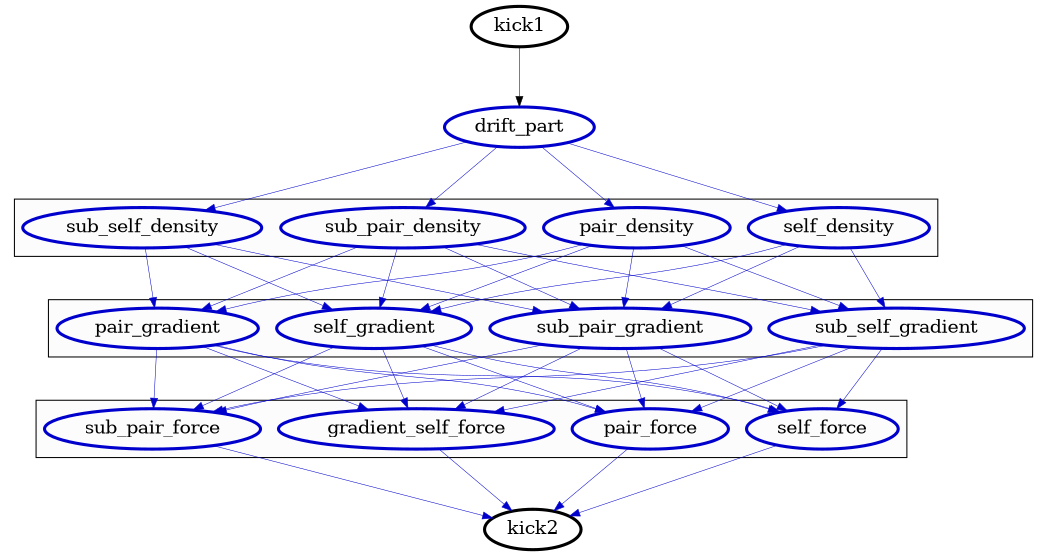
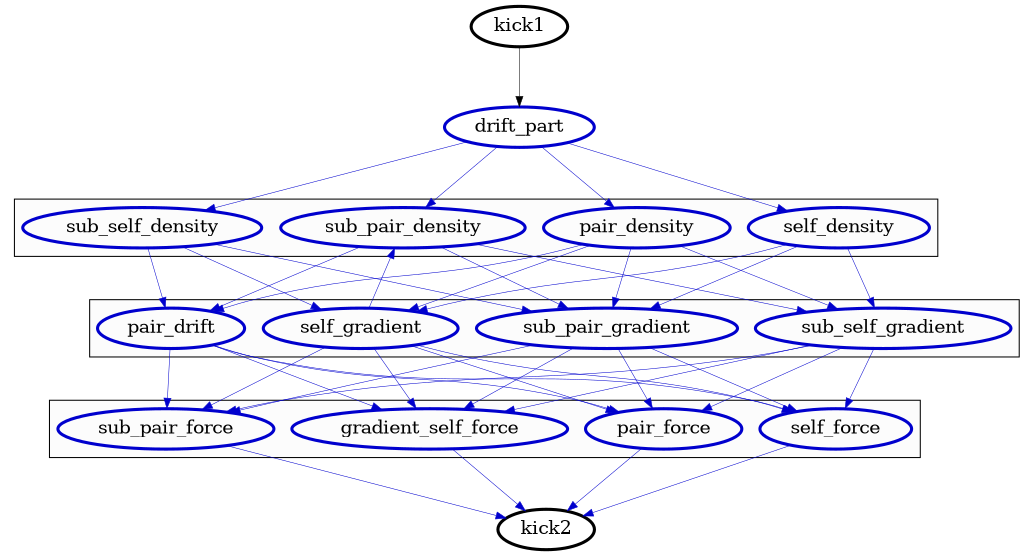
  digraph {
    compound=true
    ranksep=0.8
    node [color=blue3 fontsize=18 nodesep=0.15 penwidth=3.]
    edge [color=blue3 fontcolor=blue3 fontsize=12 penwidth=0.5]
    self_density
    pair_density
    sub_self_density
    sub_pair_density
    self_force
    pair_force
    n7 [label=gradient_self_force]
    sub_pair_force
    self_gradient
-   pair_gradient
+   pair_gradient [label=pair_drift]
    sub_self_gradient
    sub_pair_gradient
    kick2 [color=black]
    drift_part
    kick1 [color=black]
    subgraph cluster_1 {
      bgcolor=grey99
      self_density
      pair_density
      sub_self_density
      sub_pair_density
    }
    subgraph cluster_2 {
      bgcolor=grey99
      self_force
      pair_force
      n7
      sub_pair_force
    }
    subgraph cluster_3 {
      bgcolor=grey99
      self_gradient
      pair_gradient
      sub_self_gradient
      sub_pair_gradient
    }
    self_density -> self_gradient
    self_density -> sub_self_gradient
    self_density -> sub_pair_gradient
    pair_density -> self_gradient
    pair_density -> pair_gradient
    pair_density -> sub_self_gradient
    pair_density -> sub_pair_gradient
    sub_self_density -> self_gradient
    sub_self_density -> pair_gradient
    sub_self_density -> sub_pair_gradient
-   sub_pair_density -> self_gradient
+   self_gradient -> sub_pair_density
    sub_pair_density -> pair_gradient
    sub_pair_density -> sub_self_gradient
    sub_pair_density -> sub_pair_gradient
    self_force -> kick2
    pair_force -> kick2
    n7 -> kick2
    sub_pair_force -> kick2
    self_gradient -> self_force
    self_gradient -> pair_force
    self_gradient -> n7
    self_gradient -> sub_pair_force
    pair_gradient -> self_force
    pair_gradient -> pair_force
    pair_gradient -> n7
    pair_gradient -> sub_pair_force
    sub_self_gradient -> self_force
    sub_self_gradient -> pair_force
    sub_self_gradient -> n7
    sub_self_gradient -> sub_pair_force
    sub_pair_gradient -> self_force
    sub_pair_gradient -> pair_force
    sub_pair_gradient -> n7
    sub_pair_gradient -> sub_pair_force
    drift_part -> self_density
    drift_part -> pair_density
    drift_part -> sub_self_density
    drift_part -> sub_pair_density
    kick1 -> drift_part [color=black fontcolor=black]
  }
